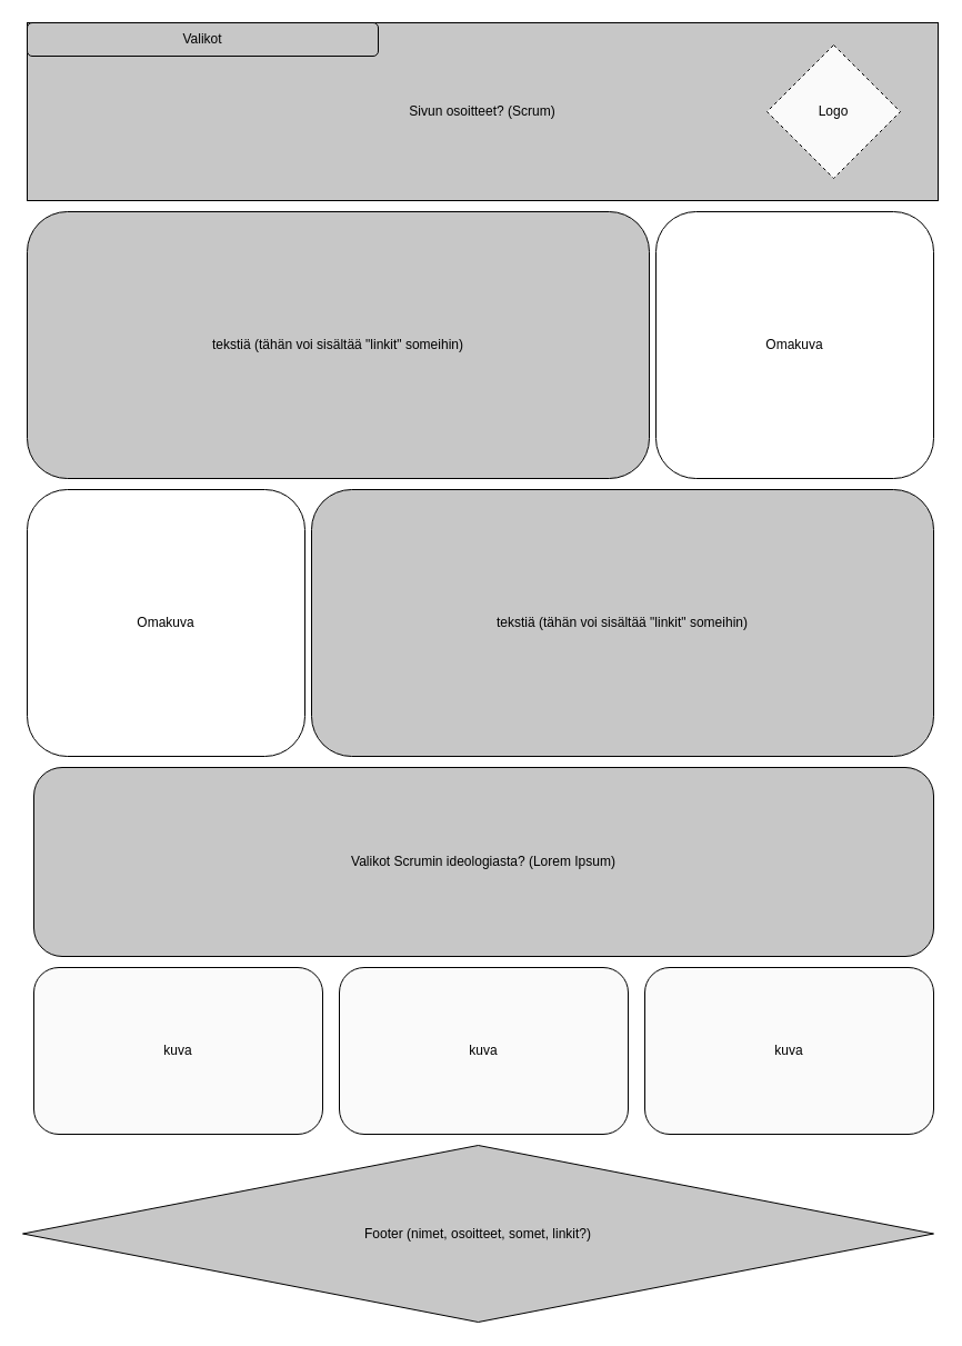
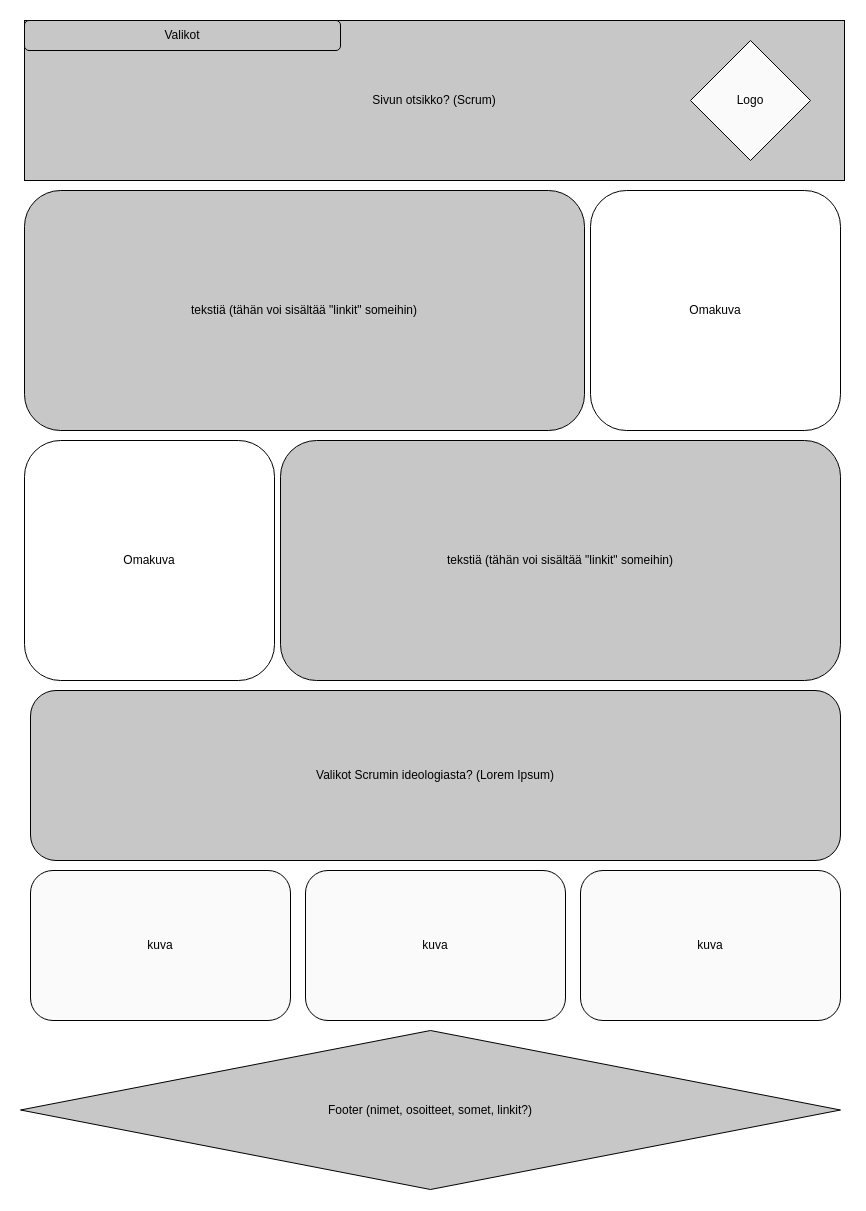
  <mxCell id="0" />
  <mxCell id="1" parent="0" />
- <mxCell id="2" value="Sivun osoitteet? (Scrum)" style="rounded=0;whiteSpace=wrap;html=1;fillColor=#C7C7C7;" parent="1" vertex="1"><mxGeometry x="24" width="820" height="160" as="geometry" y="20" /></mxCell>
+ <mxCell id="2" value="Sivun otsikko? (Scrum)" style="rounded=0;whiteSpace=wrap;html=1;fillColor=#C7C7C7;" parent="1" vertex="1"><mxGeometry x="24" width="820" height="160" as="geometry" y="20" /></mxCell>
  <mxCell id="3" value="tekstiä (tähän voi sisältää &quot;linkit&quot; someihin)" style="rounded=1;whiteSpace=wrap;html=1;fillColor=#C7C7C7;" parent="1" vertex="1"><mxGeometry x="24" y="190" width="560" height="240" as="geometry" /></mxCell>
  <mxCell id="4" value="Footer (nimet, osoitteet, somet, linkit?)" style="rhombus;whiteSpace=wrap;html=1;fillColor=#C7C7C7;" parent="1" vertex="1"><mxGeometry y="1030" width="820" height="159" as="geometry" x="20" /></mxCell>
  <mxCell id="5" value="Omakuva" style="rounded=1;whiteSpace=wrap;html=1;" parent="1" vertex="1"><mxGeometry x="590" y="190" width="250" height="240" as="geometry" /></mxCell>
  <mxCell id="6" value="tekstiä (tähän voi sisältää &quot;linkit&quot; someihin)" style="rounded=1;whiteSpace=wrap;html=1;fillColor=#C7C7C7;" parent="1" vertex="1"><mxGeometry x="280" y="440" width="560" height="240" as="geometry" /></mxCell>
  <mxCell id="7" value="Omakuva" style="rounded=1;whiteSpace=wrap;html=1;" parent="1" vertex="1"><mxGeometry x="24" y="440" width="250" height="240" as="geometry" /></mxCell>
  <mxCell id="8" value="Valikot Scrumin ideologiasta? (Lorem Ipsum)" style="rounded=1;whiteSpace=wrap;html=1;fillColor=#C7C7C7;" parent="1" vertex="1"><mxGeometry x="30" y="690" width="810" height="170" as="geometry" /></mxCell>
  <mxCell id="9" value="Valikot" style="rounded=1;whiteSpace=wrap;html=1;fillColor=#c7c7c7;" parent="1" vertex="1"><mxGeometry x="24" width="316" height="30" as="geometry" y="20" /></mxCell>
- <mxCell id="10" value="Logo" style="rhombus;whiteSpace=wrap;html=1;fillColor=#FAFAFA;dashed=1;" parent="1" vertex="1"><mxGeometry x="690" y="40" width="120" height="120" as="geometry" /></mxCell>
+ <mxCell id="10" value="Logo" style="rhombus;whiteSpace=wrap;html=1;fillColor=#FAFAFA;" parent="1" vertex="1"><mxGeometry x="690" y="40" width="120" height="120" as="geometry" /></mxCell>
  <mxCell id="11" value="kuva" style="rounded=1;whiteSpace=wrap;html=1;fillColor=#FAFAFA;" parent="1" vertex="1"><mxGeometry x="30" y="870" width="260" height="150" as="geometry" /></mxCell>
  <mxCell id="12" value="kuva" style="rounded=1;whiteSpace=wrap;html=1;fillColor=#FAFAFA;" parent="1" vertex="1"><mxGeometry x="305" y="870" width="260" height="150" as="geometry" /></mxCell>
  <mxCell id="13" value="kuva" style="rounded=1;whiteSpace=wrap;html=1;fillColor=#FAFAFA;" parent="1" vertex="1"><mxGeometry x="580" y="870" width="260" height="150" as="geometry" /></mxCell>
